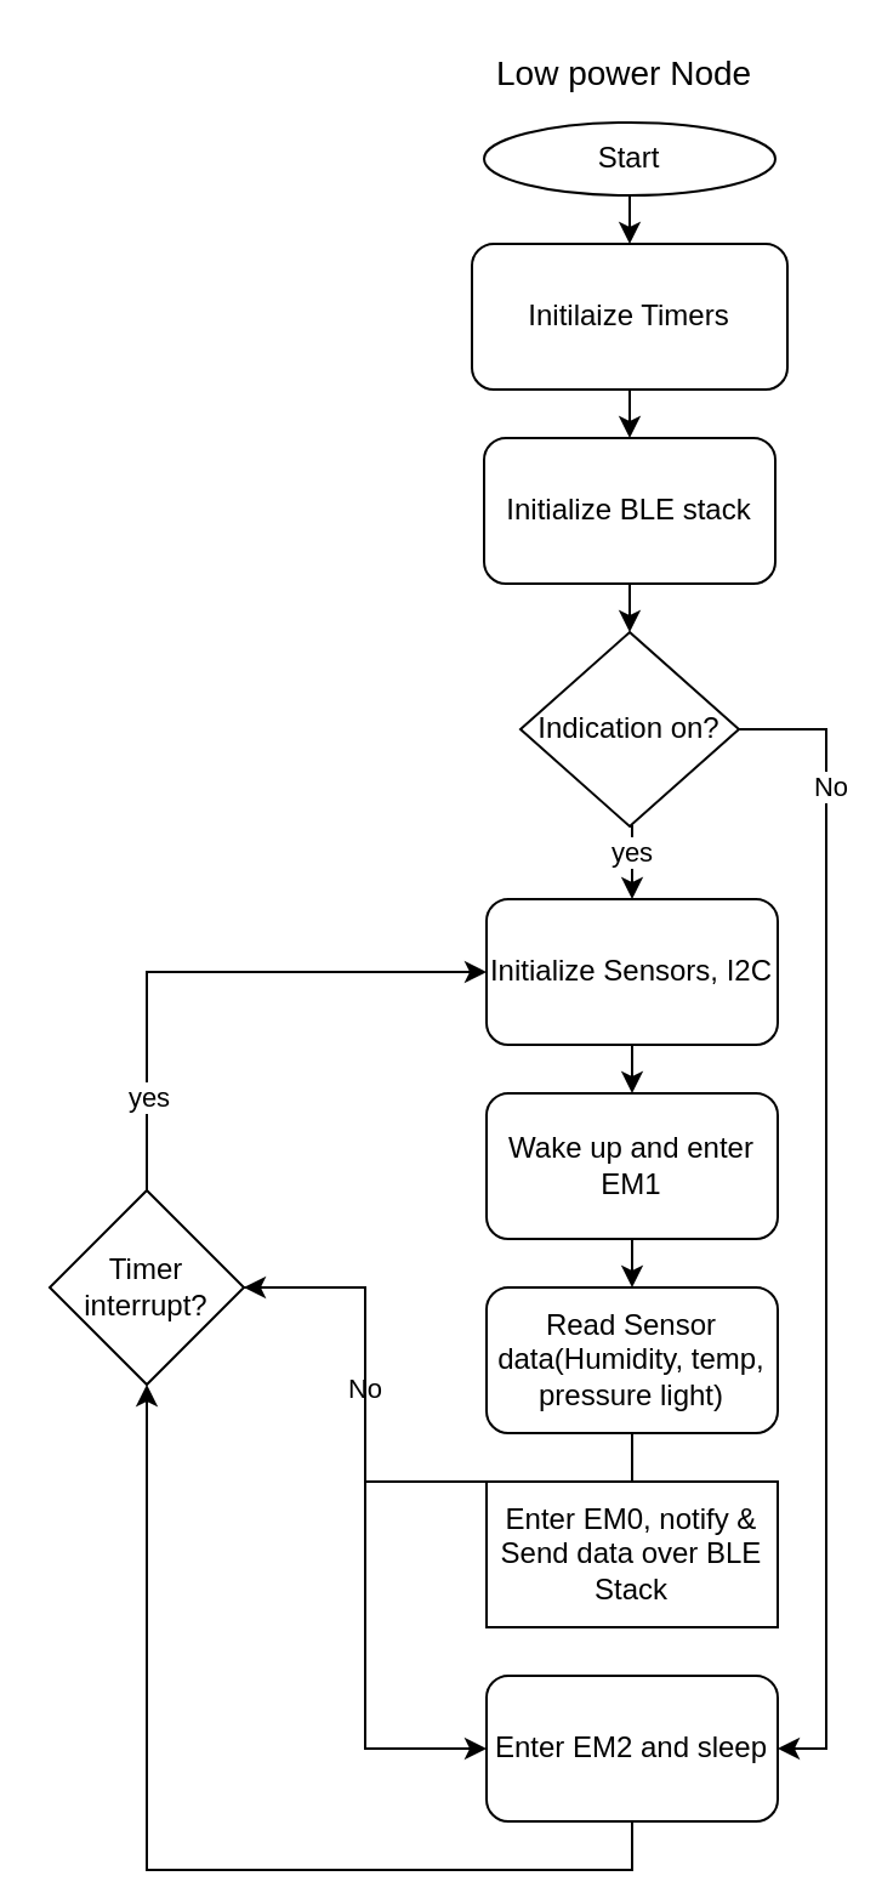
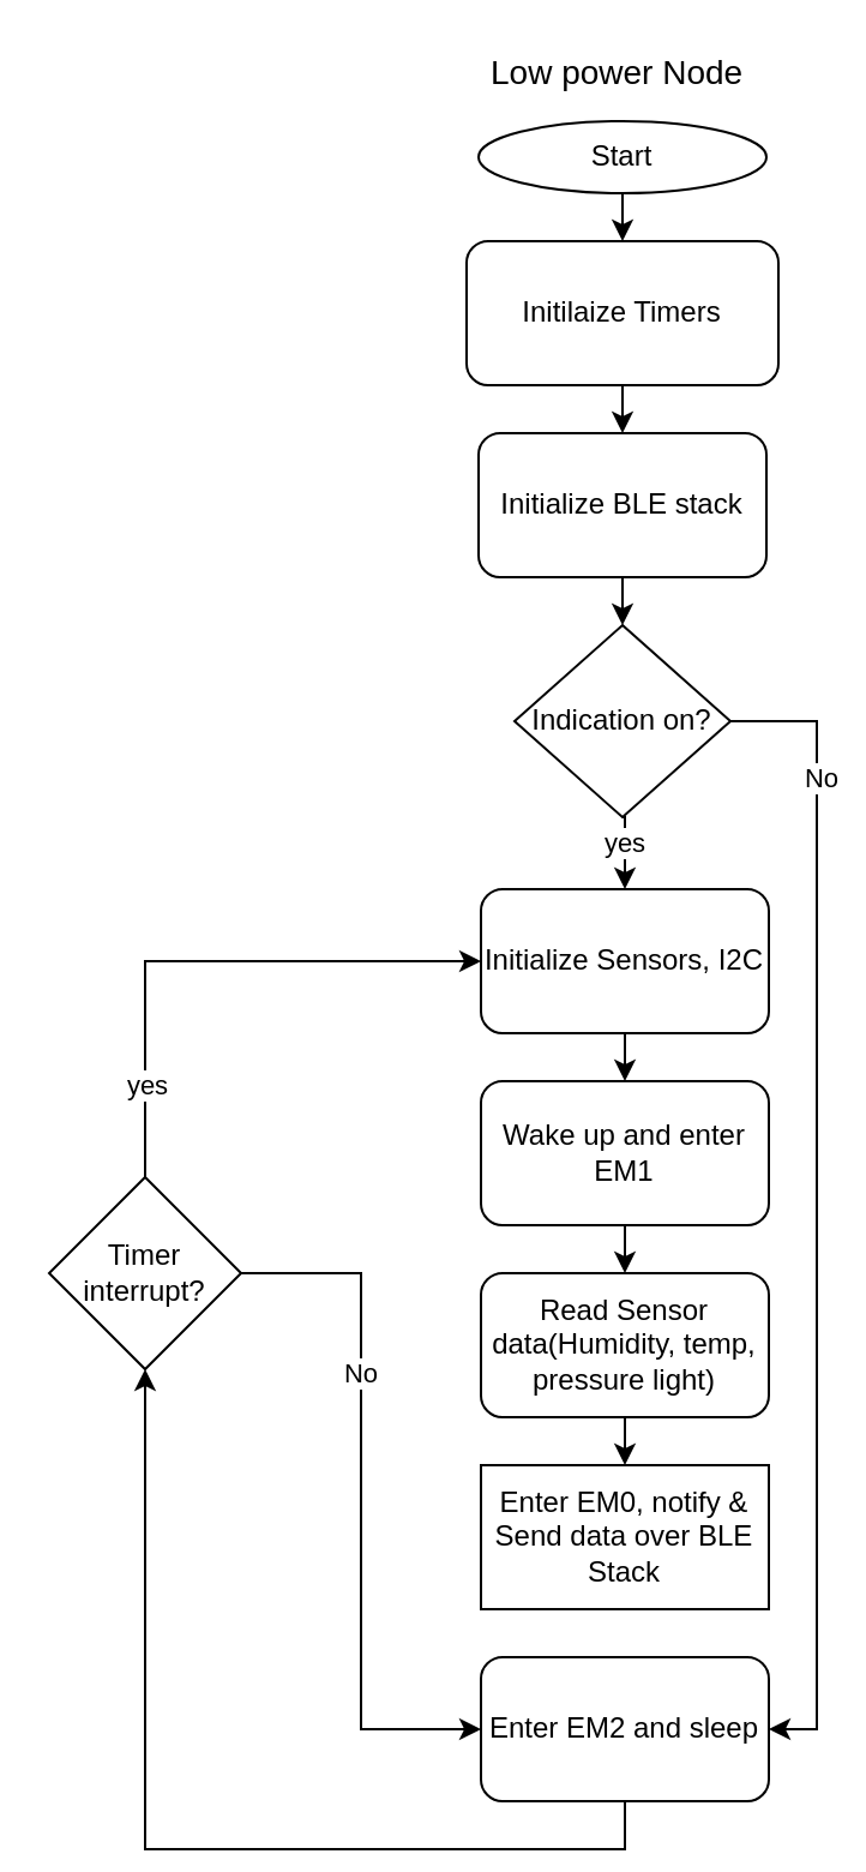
  <mxCell id="0" />
  <mxCell id="1" parent="0" />
  <mxCell id="2" style="edgeStyle=orthogonalEdgeStyle;rounded=0;orthogonalLoop=1;jettySize=auto;html=1;exitX=0.5;exitY=1;exitDx=0;exitDy=0;entryX=0.5;entryY=0;entryDx=0;entryDy=0;" edge="1" parent="1" source="3" target="5"><mxGeometry relative="1" as="geometry" /></mxCell>
  <mxCell id="3" value="Start" style="ellipse;whiteSpace=wrap;html=1;" vertex="1" parent="1"><mxGeometry x="199" y="50" width="120" height="30" as="geometry" /></mxCell>
  <mxCell id="4" style="edgeStyle=orthogonalEdgeStyle;rounded=0;orthogonalLoop=1;jettySize=auto;html=1;exitX=0.5;exitY=1;exitDx=0;exitDy=0;entryX=0.5;entryY=0;entryDx=0;entryDy=0;" edge="1" parent="1" source="5" target="22"><mxGeometry relative="1" as="geometry" /></mxCell>
  <mxCell id="5" value="Initilaize Timers" style="rounded=1;whiteSpace=wrap;html=1;" vertex="1" parent="1"><mxGeometry x="194" y="100" width="130" height="60" as="geometry" /></mxCell>
  <mxCell id="6" style="edgeStyle=orthogonalEdgeStyle;rounded=0;orthogonalLoop=1;jettySize=auto;html=1;exitX=0.5;exitY=1;exitDx=0;exitDy=0;entryX=0.5;entryY=0;entryDx=0;entryDy=0;" edge="1" parent="1" source="7" target="14"><mxGeometry relative="1" as="geometry" /></mxCell>
  <mxCell id="7" value="Initialize Sensors, I2C" style="rounded=1;whiteSpace=wrap;html=1;" vertex="1" parent="1"><mxGeometry x="200" y="370" width="120" height="60" as="geometry" /></mxCell>
  <mxCell id="8" style="edgeStyle=orthogonalEdgeStyle;rounded=0;orthogonalLoop=1;jettySize=auto;html=1;exitX=0.5;exitY=0;exitDx=0;exitDy=0;entryX=0;entryY=0.5;entryDx=0;entryDy=0;" edge="1" parent="1" source="12" target="7"><mxGeometry relative="1" as="geometry" /></mxCell>
  <mxCell id="9" value="yes" style="edgeLabel;html=1;align=center;verticalAlign=middle;resizable=0;points=[];" vertex="1" connectable="0" parent="8"><mxGeometry x="-0.663" relative="1" as="geometry"><mxPoint as="offset" /></mxGeometry></mxCell>
  <mxCell id="10" style="edgeStyle=orthogonalEdgeStyle;rounded=0;orthogonalLoop=1;jettySize=auto;html=1;exitX=1;exitY=0.5;exitDx=0;exitDy=0;entryX=0;entryY=0.5;entryDx=0;entryDy=0;" edge="1" parent="1" source="12" target="19"><mxGeometry relative="1" as="geometry" /></mxCell>
  <mxCell id="11" value="No" style="edgeLabel;html=1;align=center;verticalAlign=middle;resizable=0;points=[];" vertex="1" connectable="0" parent="10"><mxGeometry x="-0.371" y="-1" relative="1" as="geometry"><mxPoint as="offset" /></mxGeometry></mxCell>
  <mxCell id="12" value="Timer interrupt?" style="rhombus;whiteSpace=wrap;html=1;" vertex="1" parent="1"><mxGeometry x="20" y="490" width="80" height="80" as="geometry" /></mxCell>
  <mxCell id="13" style="edgeStyle=orthogonalEdgeStyle;rounded=0;orthogonalLoop=1;jettySize=auto;html=1;exitX=0.5;exitY=1;exitDx=0;exitDy=0;entryX=0.5;entryY=0;entryDx=0;entryDy=0;" edge="1" parent="1" source="14" target="16"><mxGeometry relative="1" as="geometry" /></mxCell>
  <mxCell id="14" value="Wake up and enter EM1" style="rounded=1;whiteSpace=wrap;html=1;" vertex="1" parent="1"><mxGeometry x="200" y="450" width="120" height="60" as="geometry" /></mxCell>
- <mxCell id="15" style="edgeStyle=orthogonalEdgeStyle;rounded=0;orthogonalLoop=1;jettySize=auto;html=1;exitX=0.5;exitY=1;exitDx=0;exitDy=0;" edge="1" parent="1" source="16" target="12"><mxGeometry relative="1" as="geometry" /></mxCell>
+ <mxCell id="15" style="edgeStyle=orthogonalEdgeStyle;rounded=0;orthogonalLoop=1;jettySize=auto;html=1;exitX=0.5;exitY=1;exitDx=0;exitDy=0;entryX=0.5;entryY=0;entryDx=0;entryDy=0;" edge="1" parent="1" source="16" target="17"><mxGeometry relative="1" as="geometry" /></mxCell>
  <mxCell id="16" value="Read Sensor data(Humidity, temp, pressure light)" style="rounded=1;whiteSpace=wrap;html=1;" vertex="1" parent="1"><mxGeometry x="200" y="530" width="120" height="60" as="geometry" /></mxCell>
  <mxCell id="17" value="Enter EM0, notify &amp;amp; Send data over BLE Stack" style="whiteSpace=wrap;html=1;rounded=0;" vertex="1" parent="1"><mxGeometry x="200" y="610" width="120" height="60" as="geometry" /></mxCell>
  <mxCell id="18" style="edgeStyle=orthogonalEdgeStyle;rounded=0;orthogonalLoop=1;jettySize=auto;html=1;exitX=0.5;exitY=1;exitDx=0;exitDy=0;entryX=0.5;entryY=1;entryDx=0;entryDy=0;" edge="1" parent="1" source="19" target="12"><mxGeometry relative="1" as="geometry" /></mxCell>
  <mxCell id="19" value="Enter EM2 and sleep" style="rounded=1;whiteSpace=wrap;html=1;" vertex="1" parent="1"><mxGeometry x="200" y="690" width="120" height="60" as="geometry" /></mxCell>
  <mxCell id="20" value="&lt;font style=&quot;font-size: 14px;&quot;&gt;Low power Node&amp;nbsp;&lt;/font&gt;" style="text;html=1;align=center;verticalAlign=middle;whiteSpace=wrap;rounded=0;" vertex="1" parent="1"><mxGeometry x="179" y="20" width="160" height="20" as="geometry" /></mxCell>
  <mxCell id="21" style="edgeStyle=orthogonalEdgeStyle;rounded=0;orthogonalLoop=1;jettySize=auto;html=1;exitX=0.5;exitY=1;exitDx=0;exitDy=0;entryX=0.5;entryY=0;entryDx=0;entryDy=0;" edge="1" parent="1" source="22"><mxGeometry relative="1" as="geometry"><mxPoint x="259" y="260" as="targetPoint" /></mxGeometry></mxCell>
  <mxCell id="22" value="Initialize BLE stack" style="rounded=1;whiteSpace=wrap;html=1;" vertex="1" parent="1"><mxGeometry x="199" y="180" width="120" height="60" as="geometry" /></mxCell>
  <mxCell id="23" style="edgeStyle=orthogonalEdgeStyle;rounded=0;orthogonalLoop=1;jettySize=auto;html=1;exitX=0.5;exitY=1;exitDx=0;exitDy=0;entryX=0.5;entryY=0;entryDx=0;entryDy=0;" edge="1" parent="1" source="27" target="7"><mxGeometry relative="1" as="geometry" /></mxCell>
  <mxCell id="24" value="yes" style="edgeLabel;html=1;align=center;verticalAlign=middle;resizable=0;points=[];" vertex="1" connectable="0" parent="23"><mxGeometry x="-0.32" y="-1" relative="1" as="geometry"><mxPoint as="offset" /></mxGeometry></mxCell>
  <mxCell id="25" style="edgeStyle=orthogonalEdgeStyle;rounded=0;orthogonalLoop=1;jettySize=auto;html=1;exitX=1;exitY=0.5;exitDx=0;exitDy=0;entryX=1;entryY=0.5;entryDx=0;entryDy=0;" edge="1" parent="1" source="27" target="19"><mxGeometry relative="1" as="geometry" /></mxCell>
  <mxCell id="26" value="No" style="edgeLabel;html=1;align=center;verticalAlign=middle;resizable=0;points=[];" vertex="1" connectable="0" parent="25"><mxGeometry x="-0.67" y="2" relative="1" as="geometry"><mxPoint x="-1" y="-20" as="offset" /></mxGeometry></mxCell>
  <mxCell id="27" value="Indication on?" style="rhombus;whiteSpace=wrap;html=1;" vertex="1" parent="1"><mxGeometry x="214" y="260" width="90" height="80" as="geometry" /></mxCell>
